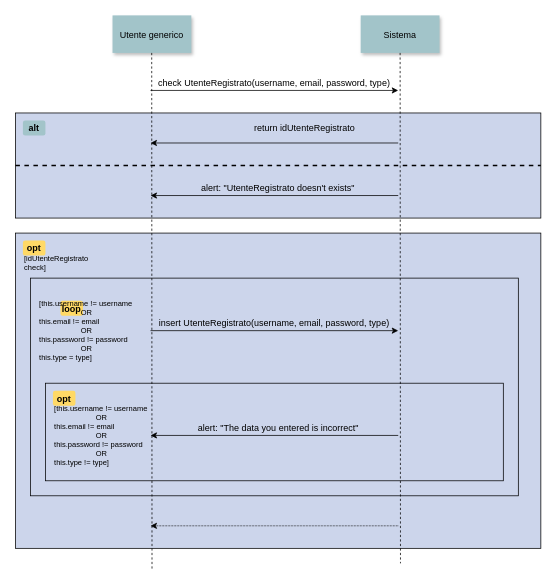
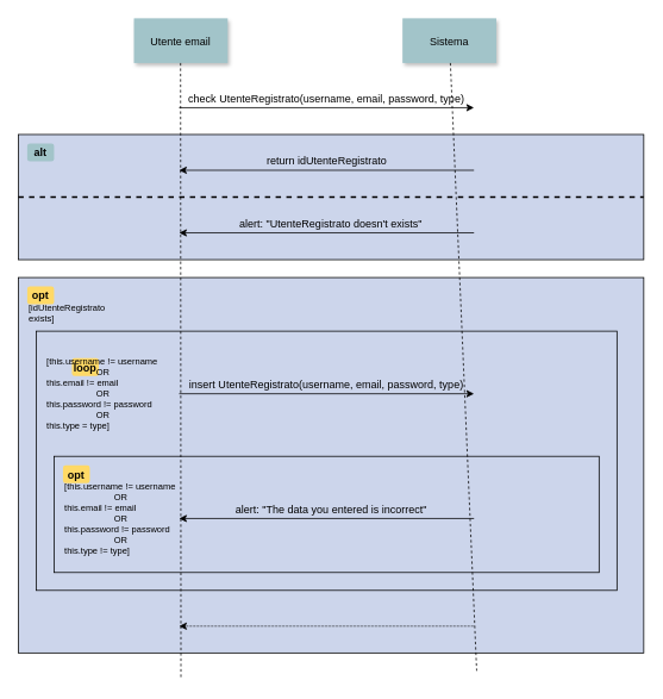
  <mxCell id="0" />
  <mxCell id="1" parent="0" />
  <mxCell id="2" value="" style="fillColor=#CCD5EB" parent="1" vertex="1"><mxGeometry x="20" y="310" width="700" height="420" as="geometry" /></mxCell>
  <mxCell id="3" value="" style="fillColor=#CCD5EB" vertex="1" parent="1"><mxGeometry x="40" y="370" width="650" height="290" as="geometry" /></mxCell>
  <mxCell id="4" value="" style="fillColor=#CCD5EB" vertex="1" parent="1"><mxGeometry x="60" y="510" width="610" height="130" as="geometry" /></mxCell>
  <mxCell id="5" value="" style="fillColor=#CCD5EB" vertex="1" parent="1"><mxGeometry x="20" y="150" width="700" height="140" as="geometry" /></mxCell>
- <mxCell id="6" value="Utente generico" style="shadow=1;fillColor=#A2C4C9;strokeColor=none" parent="1" vertex="1"><mxGeometry x="149.38" y="20" width="105" height="50" as="geometry" /></mxCell>
- <mxCell id="7" value="Sistema" style="shadow=1;fillColor=#A2C4C9;strokeColor=none" parent="1" vertex="1"><mxGeometry x="480" y="20" width="105" height="50" as="geometry" /></mxCell>
+ <mxCell id="6" value="Utente email" style="shadow=1;fillColor=#A2C4C9;strokeColor=none" parent="1" vertex="1"><mxGeometry x="149.38" y="20" width="105" height="50" as="geometry" /></mxCell>
+ <mxCell id="7" value="Sistema" style="shadow=1;fillColor=#A2C4C9;strokeColor=none" parent="1" vertex="1"><mxGeometry x="450" y="20" width="105" height="50" as="geometry" /></mxCell>
  <mxCell id="8" value="" style="edgeStyle=none;endArrow=none;dashed=1" parent="1" source="7" edge="1"><mxGeometry x="357.335" y="165" width="100" height="100" as="geometry"><mxPoint x="532.259" y="70" as="sourcePoint" /><mxPoint x="533" y="750" as="targetPoint" /></mxGeometry></mxCell>
  <mxCell id="9" value="check UtenteRegistrato(username, email, password, type)" style="text;html=1;strokeColor=none;fillColor=none;align=center;verticalAlign=middle;whiteSpace=wrap;rounded=0;" parent="1" vertex="1"><mxGeometry x="205.01" y="100" width="320" height="20" as="geometry" /></mxCell>
  <mxCell id="10" value="" style="endArrow=none;dashed=1;html=1;fontSize=10;fontStyle=0;labelBorderColor=none;startSize=6;strokeWidth=2;entryX=1;entryY=0.5;entryDx=0;entryDy=0;exitX=0;exitY=0.5;exitDx=0;exitDy=0;" parent="1" edge="1" target="5" source="5"><mxGeometry width="50" height="50" relative="1" as="geometry"><mxPoint x="90" y="220" as="sourcePoint" /><mxPoint x="530" y="220" as="targetPoint" /></mxGeometry></mxCell>
  <mxCell id="11" value="alt" style="rounded=1;fontStyle=1;fillColor=#a2c4c9;strokeColor=none;" vertex="1" parent="1"><mxGeometry x="30" y="160" width="30" height="20" as="geometry" /></mxCell>
- <mxCell id="12" value="return idUtenteRegistrato" style="text;html=1;strokeColor=none;fillColor=none;align=center;verticalAlign=middle;whiteSpace=wrap;rounded=0;" vertex="1" parent="1"><mxGeometry x="335.63" y="160" width="138.75" height="20" as="geometry" /></mxCell>
+ <mxCell id="12" value="return idUtenteRegistrato" style="text;html=1;strokeColor=none;fillColor=none;align=center;verticalAlign=middle;whiteSpace=wrap;rounded=0;" vertex="1" parent="1"><mxGeometry x="295.63" y="170" width="138.75" height="20" as="geometry" /></mxCell>
  <mxCell id="13" value="alert: &quot;UtenteRegistrato doesn't exists&quot;" style="text;html=1;strokeColor=none;fillColor=none;align=center;verticalAlign=middle;whiteSpace=wrap;rounded=0;" vertex="1" parent="1"><mxGeometry x="265" y="240" width="210" height="20" as="geometry" /></mxCell>
  <mxCell id="14" value="" style="endArrow=classic;html=1;" edge="1" parent="1"><mxGeometry width="50" height="50" relative="1" as="geometry"><mxPoint x="200" y="120" as="sourcePoint" /><mxPoint x="530" y="120" as="targetPoint" /></mxGeometry></mxCell>
  <mxCell id="15" value="" style="endArrow=classic;html=1;" edge="1" parent="1"><mxGeometry width="50" height="50" relative="1" as="geometry"><mxPoint x="530" y="190" as="sourcePoint" /><mxPoint x="200" y="190" as="targetPoint" /></mxGeometry></mxCell>
  <mxCell id="16" value="" style="edgeStyle=elbowEdgeStyle;elbow=horizontal;endArrow=none;dashed=1" edge="1" parent="1"><mxGeometry x="126.09" y="310" width="100" height="100" as="geometry"><mxPoint x="201.59" y="70" as="sourcePoint" /><mxPoint x="202" y="760" as="targetPoint" /><Array as="points" /></mxGeometry></mxCell>
  <mxCell id="17" value="opt" style="rounded=1;fontStyle=1;fillColor=#FFD966;strokeColor=none" vertex="1" parent="1"><mxGeometry x="30" y="320" width="30" height="20" as="geometry" /></mxCell>
- <mxCell id="18" value="[idUtenteRegistrato&lt;br&gt;check]" style="text;html=1;strokeColor=none;fillColor=none;align=left;verticalAlign=middle;whiteSpace=wrap;rounded=0;fontSize=10;" vertex="1" parent="1"><mxGeometry x="30" y="340" width="40" height="20" as="geometry" /></mxCell>
+ <mxCell id="18" value="[idUtenteRegistrato&lt;br&gt;exists]" style="text;html=1;strokeColor=none;fillColor=none;align=left;verticalAlign=middle;whiteSpace=wrap;rounded=0;fontSize=10;" vertex="1" parent="1"><mxGeometry x="30" y="340" width="40" height="20" as="geometry" /></mxCell>
  <mxCell id="19" value="insert UtenteRegistrato(username, email, password, type)" style="text;html=1;strokeColor=none;fillColor=none;align=center;verticalAlign=middle;whiteSpace=wrap;rounded=0;" vertex="1" parent="1"><mxGeometry x="209.99" y="420" width="310.01" height="20" as="geometry" /></mxCell>
  <mxCell id="20" value="loop" style="rounded=1;fontStyle=1;fillColor=#FFD966;strokeColor=none" vertex="1" parent="1"><mxGeometry x="80" y="400" width="30" height="20" as="geometry" /></mxCell>
  <mxCell id="21" value="[this.username != username&lt;br&gt;&amp;nbsp; &amp;nbsp; &amp;nbsp; &amp;nbsp; &amp;nbsp; &amp;nbsp; &amp;nbsp; &amp;nbsp; &amp;nbsp; &amp;nbsp; OR&lt;br&gt;this.email != email&lt;br&gt;&amp;nbsp; &amp;nbsp; &amp;nbsp; &amp;nbsp; &amp;nbsp; &amp;nbsp; &amp;nbsp; &amp;nbsp; &amp;nbsp; &amp;nbsp; OR&lt;br&gt;this.password != password&lt;br&gt;&amp;nbsp; &amp;nbsp; &amp;nbsp; &amp;nbsp; &amp;nbsp; &amp;nbsp; &amp;nbsp; &amp;nbsp; &amp;nbsp; &amp;nbsp; OR&lt;br&gt;this.type = type]" style="text;html=1;strokeColor=none;fillColor=none;align=left;verticalAlign=middle;whiteSpace=wrap;rounded=0;fontSize=10;" vertex="1" parent="1"><mxGeometry x="50" y="430" width="130" height="20" as="geometry" /></mxCell>
  <mxCell id="22" style="edgeStyle=orthogonalEdgeStyle;rounded=0;orthogonalLoop=1;jettySize=auto;html=1;exitX=0.5;exitY=1;exitDx=0;exitDy=0;fontSize=10;" edge="1" parent="1" source="21" target="21"><mxGeometry relative="1" as="geometry" /></mxCell>
  <mxCell id="23" value="" style="endArrow=classic;html=1;" edge="1" parent="1"><mxGeometry width="50" height="50" relative="1" as="geometry"><mxPoint x="530.01" y="260" as="sourcePoint" /><mxPoint x="200.01" y="260" as="targetPoint" /></mxGeometry></mxCell>
  <mxCell id="24" value="" style="endArrow=classic;html=1;" edge="1" parent="1"><mxGeometry width="50" height="50" relative="1" as="geometry"><mxPoint x="200.01" y="440" as="sourcePoint" /><mxPoint x="530.01" y="440" as="targetPoint" /></mxGeometry></mxCell>
  <mxCell id="25" value="&lt;span style=&quot;white-space: normal&quot;&gt;[this.username != username&lt;/span&gt;&lt;br style=&quot;white-space: normal&quot;&gt;&lt;span style=&quot;white-space: normal&quot;&gt;&amp;nbsp; &amp;nbsp; &amp;nbsp; &amp;nbsp; &amp;nbsp; &amp;nbsp; &amp;nbsp; &amp;nbsp; &amp;nbsp; &amp;nbsp; OR&lt;/span&gt;&lt;br style=&quot;white-space: normal&quot;&gt;&lt;span style=&quot;white-space: normal&quot;&gt;this.email != email&lt;/span&gt;&lt;br style=&quot;white-space: normal&quot;&gt;&lt;span style=&quot;white-space: normal&quot;&gt;&amp;nbsp; &amp;nbsp; &amp;nbsp; &amp;nbsp; &amp;nbsp; &amp;nbsp; &amp;nbsp; &amp;nbsp; &amp;nbsp; &amp;nbsp; OR&lt;/span&gt;&lt;br style=&quot;white-space: normal&quot;&gt;&lt;span style=&quot;white-space: normal&quot;&gt;this.password != password&lt;br&gt;&amp;nbsp; &amp;nbsp; &amp;nbsp; &amp;nbsp; &amp;nbsp; &amp;nbsp; &amp;nbsp; &amp;nbsp; &amp;nbsp; &amp;nbsp; OR&lt;br&gt;this.type != type]&lt;/span&gt;" style="text;html=1;strokeColor=none;fillColor=none;align=left;verticalAlign=middle;whiteSpace=wrap;rounded=0;fontSize=10;" vertex="1" parent="1"><mxGeometry x="70" y="570" width="130" height="20" as="geometry" /></mxCell>
  <mxCell id="26" value="opt" style="rounded=1;fontStyle=1;fillColor=#FFD966;strokeColor=none" vertex="1" parent="1"><mxGeometry x="70" y="520" width="30" height="20" as="geometry" /></mxCell>
  <mxCell id="27" value="alert: &quot;The data you entered is incorrect&quot;" style="text;html=1;strokeColor=none;fillColor=none;align=center;verticalAlign=middle;whiteSpace=wrap;rounded=0;" vertex="1" parent="1"><mxGeometry x="242.5" y="560" width="255" height="20" as="geometry" /></mxCell>
  <mxCell id="28" value="" style="endArrow=classic;html=1;" edge="1" parent="1"><mxGeometry width="50" height="50" relative="1" as="geometry"><mxPoint x="530.01" y="579.58" as="sourcePoint" /><mxPoint x="200.01" y="579.58" as="targetPoint" /></mxGeometry></mxCell>
  <mxCell id="29" value="" style="endArrow=classic;html=1;dashed=1;dashPattern=1 1;" edge="1" parent="1"><mxGeometry width="50" height="50" relative="1" as="geometry"><mxPoint x="530.01" y="700" as="sourcePoint" /><mxPoint x="200.01" y="700" as="targetPoint" /></mxGeometry></mxCell>
